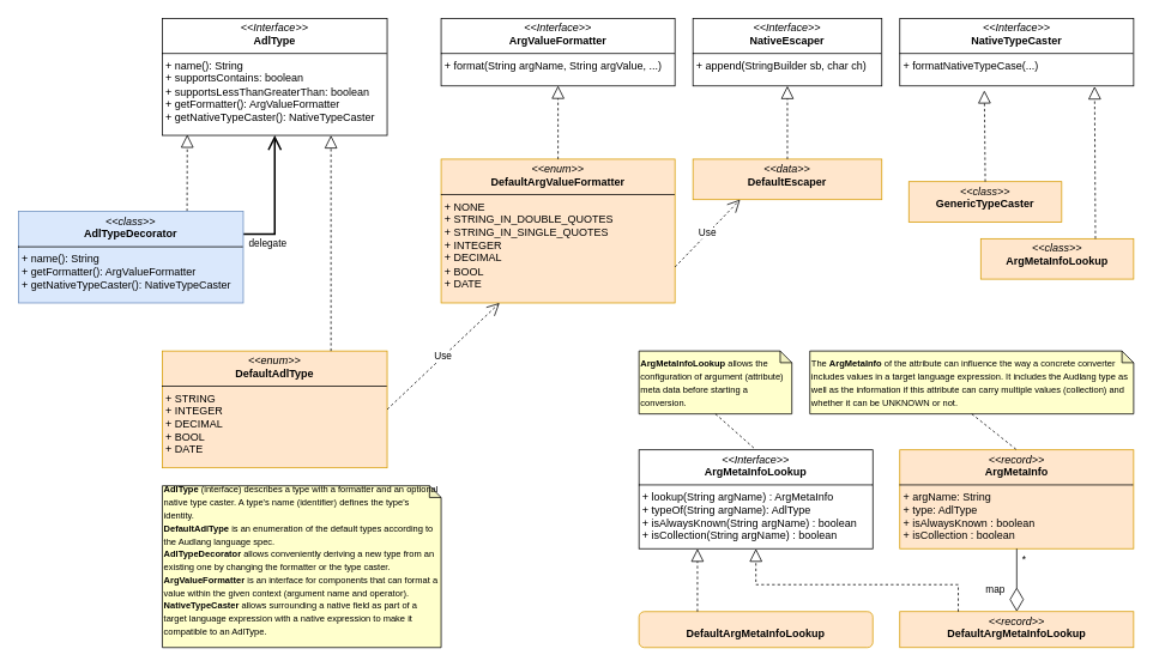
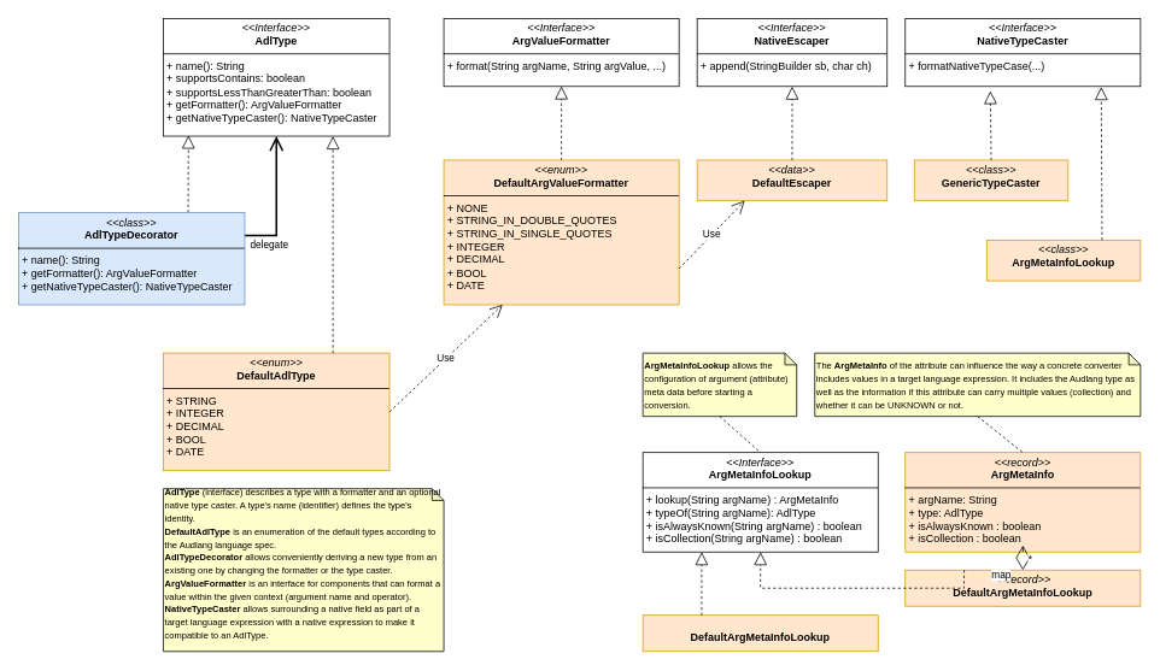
  <mxCell id="0" />
  <mxCell id="1" parent="0" />
  <mxCell id="2" value="&lt;p style=&quot;margin:0px;margin-top:4px;text-align:center;&quot;&gt;&lt;i&gt;&amp;lt;&amp;lt;Interface&amp;gt;&amp;gt;&lt;/i&gt;&lt;br&gt;&lt;b&gt;AdlType&lt;/b&gt;&lt;/p&gt;&lt;hr size=&quot;1&quot; style=&quot;border-style:solid;&quot;&gt;&lt;p style=&quot;margin:0px;margin-left:4px;&quot;&gt;&lt;/p&gt;&lt;p style=&quot;margin:0px;margin-left:4px;&quot;&gt;+ name(): String&lt;br&gt;+ supportsContains: boolean&lt;/p&gt;&lt;p style=&quot;margin:0px;margin-left:4px;&quot;&gt;+ supportsLessThanGreaterThan: boolean&lt;/p&gt;&lt;p style=&quot;margin:0px;margin-left:4px;&quot;&gt;+ getFormatter(): ArgValueFormatter&lt;/p&gt;&lt;p style=&quot;margin:0px;margin-left:4px;&quot;&gt;+ getNativeTypeCaster(): NativeTypeCaster&lt;/p&gt;" style="verticalAlign=top;align=left;overflow=fill;html=1;whiteSpace=wrap;" vertex="1" parent="1"><mxGeometry x="180" y="20" width="250" height="130" as="geometry" /></mxCell>
  <mxCell id="3" value="&lt;p style=&quot;margin:0px;margin-top:4px;text-align:center;&quot;&gt;&lt;i&gt;&amp;lt;&amp;lt;Interface&amp;gt;&amp;gt;&lt;/i&gt;&lt;br&gt;&lt;b&gt;ArgValueFormatter&lt;/b&gt;&lt;/p&gt;&lt;hr size=&quot;1&quot; style=&quot;border-style:solid;&quot;&gt;&lt;p style=&quot;margin:0px;margin-left:4px;&quot;&gt;&lt;/p&gt;&lt;p style=&quot;margin:0px;margin-left:4px;&quot;&gt;+ format(String argName, String argValue, ...)&lt;br&gt;&lt;/p&gt;" style="verticalAlign=top;align=left;overflow=fill;html=1;whiteSpace=wrap;" vertex="1" parent="1"><mxGeometry x="490" y="20" width="260" height="75" as="geometry" /></mxCell>
  <mxCell id="4" value="&lt;p style=&quot;margin:0px;margin-top:4px;text-align:center;&quot;&gt;&lt;i&gt;&amp;lt;&amp;lt;Interface&amp;gt;&amp;gt;&lt;/i&gt;&lt;br&gt;&lt;b&gt;NativeTypeCaster&lt;/b&gt;&lt;/p&gt;&lt;hr size=&quot;1&quot; style=&quot;border-style:solid;&quot;&gt;&lt;p style=&quot;margin:0px;margin-left:4px;&quot;&gt;&lt;/p&gt;&lt;p style=&quot;margin:0px;margin-left:4px;&quot;&gt;+ formatNativeTypeCase(...)&lt;br&gt;&lt;/p&gt;" style="verticalAlign=top;align=left;overflow=fill;html=1;whiteSpace=wrap;" vertex="1" parent="1"><mxGeometry x="1000" y="20" width="260" height="75" as="geometry" /></mxCell>
  <mxCell id="5" value="&lt;p style=&quot;margin:0px;margin-top:4px;text-align:center;&quot;&gt;&lt;i&gt;&amp;lt;&amp;lt;enum&amp;gt;&amp;gt;&lt;/i&gt;&lt;br&gt;&lt;b&gt;DefaultArgValueFormatter&lt;/b&gt;&lt;/p&gt;&lt;hr size=&quot;1&quot; style=&quot;border-style:solid;&quot;&gt;&lt;p style=&quot;margin:0px;margin-left:4px;&quot;&gt;+ NONE&lt;br&gt;+ STRING_IN_DOUBLE_QUOTES&lt;/p&gt;&lt;p style=&quot;margin: 0px 0px 0px 4px;&quot;&gt;+ STRING_IN_SINGLE_QUOTES&lt;/p&gt;&lt;p style=&quot;margin:0px;margin-left:4px;&quot;&gt;+ INTEGER&lt;/p&gt;&lt;p style=&quot;margin:0px;margin-left:4px;&quot;&gt;+ DECIMAL&lt;/p&gt;&lt;p style=&quot;margin:0px;margin-left:4px;&quot;&gt;+ BOOL&lt;/p&gt;&lt;p style=&quot;margin:0px;margin-left:4px;&quot;&gt;+ DATE&lt;/p&gt;&lt;p style=&quot;margin:0px;margin-left:4px;&quot;&gt;&lt;br&gt;&lt;/p&gt;" style="verticalAlign=top;align=left;overflow=fill;html=1;whiteSpace=wrap;fillColor=#ffe6cc;strokeColor=#d79b00;" vertex="1" parent="1"><mxGeometry x="490" y="176.5" width="260" height="160" as="geometry" /></mxCell>
  <mxCell id="6" value="" style="endArrow=block;dashed=1;endFill=0;endSize=12;html=1;rounded=0;entryX=0.5;entryY=0.997;entryDx=0;entryDy=0;entryPerimeter=0;exitX=0.5;exitY=0;exitDx=0;exitDy=0;" edge="1" parent="1" source="5" target="3"><mxGeometry width="160" relative="1" as="geometry"><mxPoint x="370" y="170" as="sourcePoint" /><mxPoint x="530" y="170" as="targetPoint" /></mxGeometry></mxCell>
  <mxCell id="7" value="&lt;p style=&quot;margin:0px;margin-top:4px;text-align:center;&quot;&gt;&lt;i&gt;&amp;lt;&amp;lt;Interface&amp;gt;&amp;gt;&lt;/i&gt;&lt;br&gt;&lt;b&gt;NativeEscaper&lt;/b&gt;&lt;/p&gt;&lt;hr size=&quot;1&quot; style=&quot;border-style:solid;&quot;&gt;&lt;p style=&quot;margin:0px;margin-left:4px;&quot;&gt;&lt;/p&gt;&lt;p style=&quot;margin:0px;margin-left:4px;&quot;&gt;+ append(StringBuilder sb, char ch)&lt;br&gt;&lt;/p&gt;" style="verticalAlign=top;align=left;overflow=fill;html=1;whiteSpace=wrap;" vertex="1" parent="1"><mxGeometry x="770" y="20" width="210" height="75" as="geometry" /></mxCell>
  <mxCell id="8" value="&lt;p style=&quot;margin:0px;margin-top:4px;text-align:center;&quot;&gt;&lt;i&gt;&amp;lt;&amp;lt;data&amp;gt;&amp;gt;&lt;/i&gt;&lt;br&gt;&lt;b&gt;DefaultEscaper&lt;/b&gt;&lt;/p&gt;&lt;p style=&quot;margin:0px;margin-left:4px;&quot;&gt;&lt;br&gt;&lt;/p&gt;" style="verticalAlign=top;align=left;overflow=fill;html=1;whiteSpace=wrap;fillColor=#ffe6cc;strokeColor=#d79b00;" vertex="1" parent="1"><mxGeometry x="770" y="176.5" width="210" height="45" as="geometry" /></mxCell>
  <mxCell id="9" value="" style="endArrow=block;dashed=1;endFill=0;endSize=12;html=1;rounded=0;entryX=0.5;entryY=1;entryDx=0;entryDy=0;exitX=0.5;exitY=0;exitDx=0;exitDy=0;" edge="1" parent="1" source="8" target="7"><mxGeometry width="160" relative="1" as="geometry"><mxPoint x="630" y="195" as="sourcePoint" /><mxPoint x="630" y="105" as="targetPoint" /></mxGeometry></mxCell>
  <mxCell id="10" value="Use" style="endArrow=open;endSize=12;dashed=1;html=1;rounded=0;entryX=0.25;entryY=1;entryDx=0;entryDy=0;exitX=1;exitY=0.75;exitDx=0;exitDy=0;" edge="1" parent="1" source="5" target="8"><mxGeometry width="160" relative="1" as="geometry"><mxPoint x="750" y="320" as="sourcePoint" /><mxPoint x="910" y="320" as="targetPoint" /></mxGeometry></mxCell>
  <mxCell id="11" value="" style="endArrow=block;dashed=1;endFill=0;endSize=12;html=1;rounded=0;entryX=0.111;entryY=0.994;entryDx=0;entryDy=0;entryPerimeter=0;exitX=0.75;exitY=0;exitDx=0;exitDy=0;" edge="1" parent="1" source="18" target="2"><mxGeometry width="160" relative="1" as="geometry"><mxPoint x="218" y="210" as="sourcePoint" /><mxPoint x="260" y="230" as="targetPoint" /></mxGeometry></mxCell>
  <mxCell id="12" value="" style="endArrow=open;endFill=1;endSize=12;html=1;rounded=0;entryX=0.5;entryY=1;entryDx=0;entryDy=0;exitX=1;exitY=0.25;exitDx=0;exitDy=0;strokeWidth=2;" edge="1" parent="1" source="18" target="2"><mxGeometry width="160" relative="1" as="geometry"><mxPoint x="240" y="320" as="sourcePoint" /><mxPoint x="400" y="320" as="targetPoint" /><Array as="points"><mxPoint x="305" y="260" /></Array></mxGeometry></mxCell>
  <mxCell id="13" value="delegate" style="edgeLabel;html=1;align=center;verticalAlign=middle;resizable=0;points=[];" vertex="1" connectable="0" parent="12"><mxGeometry x="-0.533" y="1" relative="1" as="geometry"><mxPoint x="-8" y="11" as="offset" /></mxGeometry></mxCell>
  <mxCell id="14" value="&lt;p style=&quot;margin:0px;margin-top:4px;text-align:center;&quot;&gt;&lt;i&gt;&amp;lt;&amp;lt;class&amp;gt;&amp;gt;&lt;/i&gt;&lt;br&gt;&lt;b&gt;ArgMetaInfoLookup&lt;/b&gt;&lt;/p&gt;&lt;p style=&quot;margin:0px;margin-left:4px;&quot;&gt;&lt;br&gt;&lt;/p&gt;" style="verticalAlign=top;align=left;overflow=fill;html=1;whiteSpace=wrap;fillColor=#ffe6cc;strokeColor=#d79b00;" vertex="1" parent="1"><mxGeometry x="1090" y="265" width="170" height="45" as="geometry" /></mxCell>
- <mxCell id="15" value="&lt;p style=&quot;margin:0px;margin-top:4px;text-align:center;&quot;&gt;&lt;i&gt;&amp;lt;&amp;lt;class&amp;gt;&amp;gt;&lt;/i&gt;&lt;br&gt;&lt;b&gt;GenericTypeCaster&lt;/b&gt;&lt;/p&gt;&lt;p style=&quot;margin:0px;margin-left:4px;&quot;&gt;&lt;br&gt;&lt;/p&gt;" style="verticalAlign=top;align=left;overflow=fill;html=1;whiteSpace=wrap;fillColor=#ffe6cc;strokeColor=#d79b00;" vertex="1" parent="1"><mxGeometry x="1010" y="201.5" width="170" height="45" as="geometry" /></mxCell>
+ <mxCell id="15" value="&lt;p style=&quot;margin:0px;margin-top:4px;text-align:center;&quot;&gt;&lt;i&gt;&amp;lt;&amp;lt;class&amp;gt;&amp;gt;&lt;/i&gt;&lt;br&gt;&lt;b&gt;GenericTypeCaster&lt;/b&gt;&lt;/p&gt;&lt;p style=&quot;margin:0px;margin-left:4px;&quot;&gt;&lt;br&gt;&lt;/p&gt;" style="verticalAlign=top;align=left;overflow=fill;html=1;whiteSpace=wrap;fillColor=#ffe6cc;strokeColor=#d79b00;" vertex="1" parent="1"><mxGeometry x="1010" y="176.5" width="170" height="45" as="geometry" /></mxCell>
  <mxCell id="16" value="" style="endArrow=block;dashed=1;endFill=0;endSize=12;html=1;rounded=0;exitX=0.5;exitY=0;exitDx=0;exitDy=0;" edge="1" parent="1" source="15"><mxGeometry width="160" relative="1" as="geometry"><mxPoint x="885" y="195" as="sourcePoint" /><mxPoint x="1094" y="100" as="targetPoint" /></mxGeometry></mxCell>
  <mxCell id="17" value="" style="endArrow=block;dashed=1;endFill=0;endSize=12;html=1;rounded=0;exitX=0.75;exitY=0;exitDx=0;exitDy=0;entryX=0.833;entryY=1.007;entryDx=0;entryDy=0;entryPerimeter=0;" edge="1" parent="1" source="14" target="4"><mxGeometry width="160" relative="1" as="geometry"><mxPoint x="1211" y="252" as="sourcePoint" /><mxPoint x="1210" y="163" as="targetPoint" /></mxGeometry></mxCell>
  <mxCell id="18" value="&lt;p style=&quot;margin:0px;margin-top:4px;text-align:center;&quot;&gt;&lt;i&gt;&amp;lt;&amp;lt;class&amp;gt;&amp;gt;&lt;/i&gt;&lt;br&gt;&lt;b&gt;AdlTypeDecorator&lt;/b&gt;&lt;/p&gt;&lt;hr size=&quot;1&quot; style=&quot;border-style:solid;&quot;&gt;&lt;p style=&quot;margin:0px;margin-left:4px;&quot;&gt;&lt;/p&gt;&lt;p style=&quot;margin:0px;margin-left:4px;&quot;&gt;+ name(): String&lt;br&gt;&lt;span style=&quot;background-color: initial;&quot;&gt;+ getFormatter(): ArgValueFormatter&lt;/span&gt;&lt;br&gt;&lt;/p&gt;&lt;p style=&quot;margin:0px;margin-left:4px;&quot;&gt;+ getNativeTypeCaster(): NativeTypeCaster&lt;/p&gt;" style="verticalAlign=top;align=left;overflow=fill;html=1;whiteSpace=wrap;fillColor=#dae8fc;strokeColor=#6c8ebf;" vertex="1" parent="1"><mxGeometry x="20" y="234.5" width="250" height="102" as="geometry" /></mxCell>
  <mxCell id="19" value="&lt;p style=&quot;margin:0px;margin-top:4px;text-align:center;&quot;&gt;&lt;i&gt;&amp;lt;&amp;lt;enum&amp;gt;&amp;gt;&lt;/i&gt;&lt;br&gt;&lt;b&gt;DefaultAdlType&lt;/b&gt;&lt;/p&gt;&lt;hr size=&quot;1&quot; style=&quot;border-style:solid;&quot;&gt;&lt;p style=&quot;margin:0px;margin-left:4px;&quot;&gt;+ STRING&lt;/p&gt;&lt;p style=&quot;margin: 0px 0px 0px 4px;&quot;&gt;&lt;span style=&quot;background-color: initial;&quot;&gt;+ INTEGER&lt;/span&gt;&lt;br&gt;&lt;/p&gt;&lt;p style=&quot;margin:0px;margin-left:4px;&quot;&gt;+ DECIMAL&lt;/p&gt;&lt;p style=&quot;margin:0px;margin-left:4px;&quot;&gt;+ BOOL&lt;/p&gt;&lt;p style=&quot;margin:0px;margin-left:4px;&quot;&gt;+ DATE&lt;/p&gt;&lt;p style=&quot;margin:0px;margin-left:4px;&quot;&gt;&lt;br&gt;&lt;/p&gt;" style="verticalAlign=top;align=left;overflow=fill;html=1;whiteSpace=wrap;fillColor=#ffe6cc;strokeColor=#d79b00;" vertex="1" parent="1"><mxGeometry x="180" y="390" width="250" height="130" as="geometry" /></mxCell>
  <mxCell id="20" value="" style="endArrow=block;dashed=1;endFill=0;endSize=12;html=1;rounded=0;entryX=0.75;entryY=1;entryDx=0;entryDy=0;exitX=0.75;exitY=0;exitDx=0;exitDy=0;" edge="1" parent="1" source="19" target="2"><mxGeometry width="160" relative="1" as="geometry"><mxPoint x="217" y="245" as="sourcePoint" /><mxPoint x="218" y="159" as="targetPoint" /></mxGeometry></mxCell>
  <mxCell id="21" value="Use" style="endArrow=open;endSize=12;dashed=1;html=1;rounded=0;entryX=0.25;entryY=1;entryDx=0;entryDy=0;exitX=1;exitY=0.5;exitDx=0;exitDy=0;" edge="1" parent="1" source="19" target="5"><mxGeometry width="160" relative="1" as="geometry"><mxPoint x="470" y="465" as="sourcePoint" /><mxPoint x="543" y="390" as="targetPoint" /></mxGeometry></mxCell>
  <mxCell id="22" value="&lt;span style=&quot;font-size: 10px;&quot;&gt;&lt;b&gt;AdlType&lt;/b&gt; (interface) describes a type with a formatter and an optional native type caster. A type's name (identifier) defines the type's identity.&lt;br&gt;&lt;/span&gt;&lt;div&gt;&lt;b style=&quot;background-color: initial; font-size: 10px;&quot;&gt;DefaultAdlType&lt;/b&gt;&lt;span style=&quot;background-color: initial; font-size: 10px;&quot;&gt;&amp;nbsp;is an enumeration of the default types according to the Audlang language spec.&lt;/span&gt;&lt;/div&gt;&lt;div&gt;&lt;span style=&quot;font-size: 10px;&quot;&gt;&lt;b&gt;AdlTypeDecorator&lt;/b&gt; allows conveniently deriving a new type from an existing one by changing the formatter or the type caster.&amp;nbsp;&lt;/span&gt;&lt;/div&gt;&lt;div&gt;&lt;span style=&quot;font-size: 10px;&quot;&gt;&lt;b&gt;ArgValueFormatter&lt;/b&gt; is an interface for components that can format a value within the given context (argument name and operator).&lt;/span&gt;&lt;/div&gt;&lt;div&gt;&lt;span style=&quot;font-size: 10px;&quot;&gt;&lt;b&gt;NativeTypeCaster&lt;/b&gt; allows surrounding a native field as part of a target language expression with a native expression to make it compatible to an AdlT&lt;/span&gt;&lt;span style=&quot;background-color: initial; font-size: 10px;&quot;&gt;ype.&lt;/span&gt;&lt;/div&gt;&lt;div&gt;&lt;div&gt;&lt;br&gt;&lt;/div&gt;&lt;/div&gt;" style="shape=note;whiteSpace=wrap;html=1;backgroundOutline=1;darkOpacity=0.05;size=13;labelBackgroundColor=none;fillColor=#FFFFCC;gradientColor=none;align=left;" vertex="1" parent="1"><mxGeometry x="180" y="540" width="310" height="180" as="geometry" /></mxCell>
  <mxCell id="23" value="&lt;p style=&quot;margin:0px;margin-top:4px;text-align:center;&quot;&gt;&lt;i&gt;&amp;lt;&amp;lt;record&amp;gt;&amp;gt;&lt;/i&gt;&lt;br&gt;&lt;b&gt;ArgMetaInfo&lt;/b&gt;&lt;/p&gt;&lt;hr size=&quot;1&quot; style=&quot;border-style:solid;&quot;&gt;&lt;p style=&quot;margin:0px;margin-left:4px;&quot;&gt;+ argName: String&lt;br&gt;+ type: AdlType&lt;/p&gt;&lt;p style=&quot;margin:0px;margin-left:4px;&quot;&gt;+ isAlwaysKnown : boolean&lt;/p&gt;&lt;p style=&quot;margin:0px;margin-left:4px;&quot;&gt;+ isCollection : boolean&lt;/p&gt;" style="verticalAlign=top;align=left;overflow=fill;html=1;whiteSpace=wrap;fillColor=#ffe6cc;strokeColor=#d79b00;" vertex="1" parent="1"><mxGeometry x="1000" y="500" width="260" height="110" as="geometry" /></mxCell>
- <mxCell id="24" value="&lt;p style=&quot;margin:0px;margin-top:4px;text-align:center;&quot;&gt;&lt;i&gt;&amp;lt;&amp;lt;record&amp;gt;&amp;gt;&lt;/i&gt;&lt;br&gt;&lt;b&gt;DefaultArgMetaInfoLookup&lt;/b&gt;&lt;/p&gt;&lt;p style=&quot;margin:0px;margin-left:4px;&quot;&gt;&lt;br&gt;&lt;/p&gt;" style="verticalAlign=top;align=left;overflow=fill;html=1;whiteSpace=wrap;fillColor=#ffe6cc;strokeColor=#d79b00;" vertex="1" parent="1"><mxGeometry x="1000" y="680" width="260" height="40" as="geometry" /></mxCell>
+ <mxCell id="24" value="&lt;p style=&quot;margin:0px;margin-top:4px;text-align:center;&quot;&gt;&lt;i&gt;&amp;lt;&amp;lt;record&amp;gt;&amp;gt;&lt;/i&gt;&lt;br&gt;&lt;b&gt;DefaultArgMetaInfoLookup&lt;/b&gt;&lt;/p&gt;&lt;p style=&quot;margin:0px;margin-left:4px;&quot;&gt;&lt;br&gt;&lt;/p&gt;" style="verticalAlign=top;align=left;overflow=fill;html=1;whiteSpace=wrap;fillColor=#ffe6cc;strokeColor=#d79b00;" vertex="1" parent="1"><mxGeometry x="1000" y="630" width="260" height="40" as="geometry" /></mxCell>
  <mxCell id="25" value="" style="endArrow=diamondThin;endFill=0;endSize=24;html=1;rounded=0;exitX=0.5;exitY=1;exitDx=0;exitDy=0;entryX=0.5;entryY=0;entryDx=0;entryDy=0;" edge="1" parent="1" source="23" target="24"><mxGeometry width="160" relative="1" as="geometry"><mxPoint x="1255" y="700" as="sourcePoint" /><mxPoint x="1415" y="700" as="targetPoint" /></mxGeometry></mxCell>
  <mxCell id="26" value="map" style="edgeLabel;html=1;align=center;verticalAlign=middle;resizable=0;points=[];" vertex="1" connectable="0" parent="25"><mxGeometry x="-0.251" relative="1" as="geometry"><mxPoint x="-25" y="18" as="offset" /></mxGeometry></mxCell>
  <mxCell id="27" value="*" style="edgeLabel;html=1;align=center;verticalAlign=middle;resizable=0;points=[];" vertex="1" connectable="0" parent="25"><mxGeometry x="-0.822" relative="1" as="geometry"><mxPoint x="7" y="5" as="offset" /></mxGeometry></mxCell>
  <mxCell id="28" value="&lt;span style=&quot;font-size: 10px;&quot;&gt;&lt;b&gt;ArgMetaInfoLookup &lt;/b&gt;allows the configuration of argument (attribute) meta data before starting a conversion.&lt;/span&gt;" style="shape=note;whiteSpace=wrap;html=1;backgroundOutline=1;darkOpacity=0.05;size=13;labelBackgroundColor=none;fillColor=#FFFFCC;gradientColor=none;align=left;" vertex="1" parent="1"><mxGeometry x="710" y="390" width="170" height="70" as="geometry" /></mxCell>
  <mxCell id="29" style="rounded=0;orthogonalLoop=1;jettySize=auto;html=1;entryX=0.5;entryY=0;entryDx=0;entryDy=0;endArrow=none;endFill=0;dashed=1;exitX=0.5;exitY=1;exitDx=0;exitDy=0;exitPerimeter=0;" edge="1" parent="1" source="28" target="30"><mxGeometry relative="1" as="geometry"><mxPoint x="840" y="660" as="sourcePoint" /></mxGeometry></mxCell>
  <mxCell id="30" value="&lt;p style=&quot;margin:0px;margin-top:4px;text-align:center;&quot;&gt;&lt;i&gt;&amp;lt;&amp;lt;Interface&amp;gt;&amp;gt;&lt;/i&gt;&lt;br&gt;&lt;b&gt;ArgMetaInfoLookup&lt;/b&gt;&lt;/p&gt;&lt;hr size=&quot;1&quot; style=&quot;border-style:solid;&quot;&gt;&lt;p style=&quot;margin:0px;margin-left:4px;&quot;&gt;+ lookup(String argName) : ArgMetaInfo&lt;br&gt;+ typeOf(String argName): AdlType&lt;/p&gt;&lt;p style=&quot;margin:0px;margin-left:4px;&quot;&gt;+ isAlwaysKnown(&lt;span style=&quot;background-color: initial;&quot;&gt;String argName&lt;/span&gt;&lt;span style=&quot;background-color: initial;&quot;&gt;) : boolean&lt;/span&gt;&lt;/p&gt;&lt;p style=&quot;margin:0px;margin-left:4px;&quot;&gt;+ isCollection(&lt;span style=&quot;background-color: initial;&quot;&gt;String argName)&lt;/span&gt;&lt;span style=&quot;background-color: initial;&quot;&gt;&amp;nbsp;: boolean&lt;/span&gt;&lt;/p&gt;" style="verticalAlign=top;align=left;overflow=fill;html=1;whiteSpace=wrap;" vertex="1" parent="1"><mxGeometry x="710" y="500" width="260" height="110" as="geometry" /></mxCell>
  <mxCell id="31" value="" style="endArrow=block;dashed=1;endFill=0;endSize=12;html=1;rounded=0;exitX=0.25;exitY=0;exitDx=0;exitDy=0;entryX=0.5;entryY=1;entryDx=0;entryDy=0;" edge="1" parent="1" source="24" target="30"><mxGeometry width="160" relative="1" as="geometry"><mxPoint x="730" y="650" as="sourcePoint" /><mxPoint x="890" y="650" as="targetPoint" /><Array as="points"><mxPoint x="1065" y="650" /><mxPoint x="840" y="650" /></Array></mxGeometry></mxCell>
  <mxCell id="32" value="&lt;span style=&quot;font-size: 10px;&quot;&gt;The &lt;b&gt;ArgMetaInfo&lt;/b&gt; of the attribute can influence the way a concrete converter includes values in a target language expression. It includes the Audlang type as well as the information if this attribute can carry multiple values (collection) and whether it can be UNKNOWN or not.&amp;nbsp;&lt;/span&gt;" style="shape=note;whiteSpace=wrap;html=1;backgroundOutline=1;darkOpacity=0.05;size=13;labelBackgroundColor=none;fillColor=#FFFFCC;gradientColor=none;align=left;" vertex="1" parent="1"><mxGeometry x="900" y="390" width="360" height="70" as="geometry" /></mxCell>
  <mxCell id="33" style="rounded=0;orthogonalLoop=1;jettySize=auto;html=1;entryX=0.5;entryY=0;entryDx=0;entryDy=0;endArrow=none;endFill=0;dashed=1;exitX=0.5;exitY=1;exitDx=0;exitDy=0;exitPerimeter=0;" edge="1" parent="1" source="32" target="23"><mxGeometry relative="1" as="geometry"><mxPoint x="1072.5" y="470" as="sourcePoint" /><mxPoint x="1117.5" y="510" as="targetPoint" /></mxGeometry></mxCell>
- <mxCell id="34" value="&lt;p style=&quot;margin:0px;margin-top:4px;text-align:center;&quot;&gt;&lt;br&gt;&lt;b&gt;DefaultArgMetaInfoLookup&lt;/b&gt;&lt;/p&gt;&lt;p style=&quot;margin:0px;margin-left:4px;&quot;&gt;&lt;br&gt;&lt;/p&gt;" style="verticalAlign=top;align=left;overflow=fill;html=1;whiteSpace=wrap;fillColor=#ffe6cc;strokeColor=#d79b00;rounded=1;" vertex="1" parent="1"><mxGeometry x="710" y="680" width="260" height="40" as="geometry" /></mxCell>
+ <mxCell id="34" value="&lt;p style=&quot;margin:0px;margin-top:4px;text-align:center;&quot;&gt;&lt;br&gt;&lt;b&gt;DefaultArgMetaInfoLookup&lt;/b&gt;&lt;/p&gt;&lt;p style=&quot;margin:0px;margin-left:4px;&quot;&gt;&lt;br&gt;&lt;/p&gt;" style="verticalAlign=top;align=left;overflow=fill;html=1;whiteSpace=wrap;fillColor=#ffe6cc;strokeColor=#d79b00;" vertex="1" parent="1"><mxGeometry x="710" y="680" width="260" height="40" as="geometry" /></mxCell>
  <mxCell id="35" value="" style="endArrow=block;dashed=1;endFill=0;endSize=12;html=1;rounded=0;exitX=0.25;exitY=0;exitDx=0;exitDy=0;entryX=0.25;entryY=1;entryDx=0;entryDy=0;" edge="1" parent="1" source="34" target="30"><mxGeometry width="160" relative="1" as="geometry"><mxPoint x="680" y="460" as="sourcePoint" /><mxPoint x="840" y="460" as="targetPoint" /></mxGeometry></mxCell>
